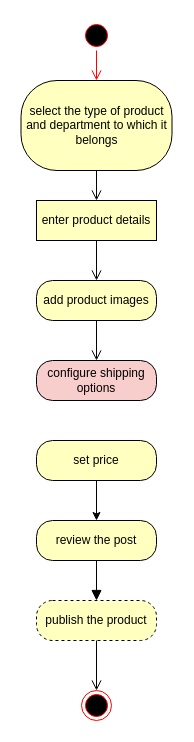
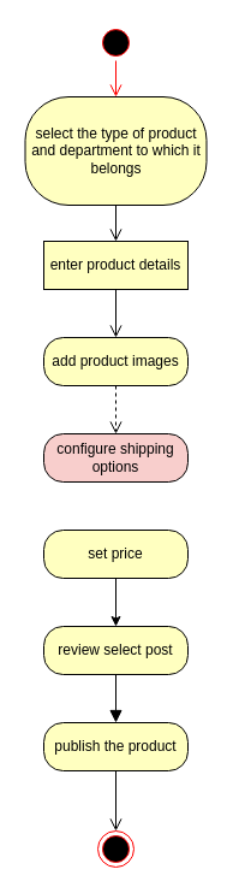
  <mxCell id="0" />
  <mxCell id="1" parent="0" />
  <mxCell id="2" value="" style="ellipse;html=1;shape=startState;fillColor=#000000;strokeColor=#ff0000;" vertex="1" parent="1"><mxGeometry x="81" y="20" width="30" height="30" as="geometry" /></mxCell>
  <mxCell id="3" value="" style="edgeStyle=orthogonalEdgeStyle;html=1;verticalAlign=bottom;endArrow=open;endSize=8;strokeColor=#ff0000;rounded=0;" edge="1" source="2" parent="1" target="4"><mxGeometry relative="1" as="geometry"><mxPoint x="96" y="110" as="targetPoint" /></mxGeometry></mxCell>
  <mxCell id="4" value="select the type of product and department to which it belongs" style="rounded=1;whiteSpace=wrap;html=1;arcSize=40;fontColor=#000000;fillColor=#ffffc0;strokeColor=#000000;" vertex="1" parent="1"><mxGeometry x="20.5" y="80" width="151" height="90" as="geometry" /></mxCell>
  <mxCell id="5" value="" style="edgeStyle=orthogonalEdgeStyle;html=1;verticalAlign=bottom;endArrow=open;endSize=8;strokeColor=#000000;rounded=0;" edge="1" source="4" parent="1" target="6"><mxGeometry relative="1" as="geometry"><mxPoint x="96" y="220" as="targetPoint" /></mxGeometry></mxCell>
  <mxCell id="6" value="enter product details" style="whiteSpace=wrap;html=1;arcSize=40;fontColor=#000000;fillColor=#ffffc0;strokeColor=#000000;rounded=0;" vertex="1" parent="1"><mxGeometry x="36" y="200" width="120" height="40" as="geometry" /></mxCell>
  <mxCell id="7" value="" style="edgeStyle=orthogonalEdgeStyle;html=1;verticalAlign=bottom;endArrow=open;endSize=8;strokeColor=#000000;rounded=0;" edge="1" source="6" parent="1" target="8"><mxGeometry relative="1" as="geometry"><mxPoint x="96" y="360" as="targetPoint" /></mxGeometry></mxCell>
  <mxCell id="8" value="add product images" style="rounded=1;whiteSpace=wrap;html=1;arcSize=40;fontColor=#000000;fillColor=#ffffc0;strokeColor=#000000;" vertex="1" parent="1"><mxGeometry x="36" y="280" width="120" height="40" as="geometry" /></mxCell>
- <mxCell id="9" value="" style="edgeStyle=orthogonalEdgeStyle;html=1;verticalAlign=bottom;endArrow=open;endSize=8;strokeColor=#000000;rounded=0;" edge="1" source="8" parent="1" target="10"><mxGeometry relative="1" as="geometry"><mxPoint x="96" y="380" as="targetPoint" /></mxGeometry></mxCell>
+ <mxCell id="9" value="" style="edgeStyle=orthogonalEdgeStyle;html=1;verticalAlign=bottom;endArrow=open;endSize=8;strokeColor=#000000;rounded=0;dashed=1;" edge="1" source="8" parent="1" target="10"><mxGeometry relative="1" as="geometry"><mxPoint x="96" y="380" as="targetPoint" /></mxGeometry></mxCell>
  <mxCell id="10" value="configure shipping options" style="rounded=1;whiteSpace=wrap;html=1;arcSize=40;fontColor=#000000;fillColor=#f8cecc;strokeColor=#000000;" vertex="1" parent="1"><mxGeometry x="36" y="360" width="120" height="40" as="geometry" /></mxCell>
  <mxCell id="11" style="edgeStyle=orthogonalEdgeStyle;rounded=0;orthogonalLoop=1;jettySize=auto;html=1;" edge="1" parent="1" source="12" target="16"><mxGeometry relative="1" as="geometry" /></mxCell>
  <mxCell id="12" value="set price" style="rounded=1;whiteSpace=wrap;html=1;arcSize=40;fontColor=#000000;fillColor=#ffffc0;strokeColor=#000000;" vertex="1" parent="1"><mxGeometry x="36" y="440" width="120" height="40" as="geometry" /></mxCell>
- <mxCell id="13" value="publish the product" style="rounded=1;whiteSpace=wrap;html=1;arcSize=40;fontColor=#000000;fillColor=#ffffc0;strokeColor=#000000;dashed=1;" vertex="1" parent="1"><mxGeometry x="36" y="600" width="120" height="40" as="geometry" /></mxCell>
+ <mxCell id="13" value="publish the product" style="rounded=1;whiteSpace=wrap;html=1;arcSize=40;fontColor=#000000;fillColor=#ffffc0;strokeColor=#000000;" vertex="1" parent="1"><mxGeometry x="36" y="600" width="120" height="40" as="geometry" /></mxCell>
  <mxCell id="14" value="" style="edgeStyle=orthogonalEdgeStyle;html=1;verticalAlign=bottom;endArrow=open;endSize=8;strokeColor=#000000;rounded=0;" edge="1" source="13" parent="1" target="15"><mxGeometry relative="1" as="geometry"><mxPoint x="96" y="730" as="targetPoint" /></mxGeometry></mxCell>
  <mxCell id="15" value="" style="ellipse;html=1;shape=endState;fillColor=#000000;strokeColor=#ff0000;" vertex="1" parent="1"><mxGeometry x="81" y="690" width="30" height="30" as="geometry" /></mxCell>
- <mxCell id="16" value="review the post" style="rounded=1;whiteSpace=wrap;html=1;arcSize=40;fontColor=#000000;fillColor=#ffffc0;strokeColor=#000000;" vertex="1" parent="1"><mxGeometry x="36" y="520" width="120" height="40" as="geometry" /></mxCell>
+ <mxCell id="16" value="review select post" style="rounded=1;whiteSpace=wrap;html=1;arcSize=40;fontColor=#000000;fillColor=#ffffc0;strokeColor=#000000;" vertex="1" parent="1"><mxGeometry x="36" y="520" width="120" height="40" as="geometry" /></mxCell>
  <mxCell id="17" value="" style="edgeStyle=orthogonalEdgeStyle;html=1;verticalAlign=bottom;endArrow=block;endSize=8;strokeColor=#000000;rounded=0;" edge="1" source="16" parent="1" target="13"><mxGeometry relative="1" as="geometry"><mxPoint x="-83" y="610" as="targetPoint" /></mxGeometry></mxCell>
